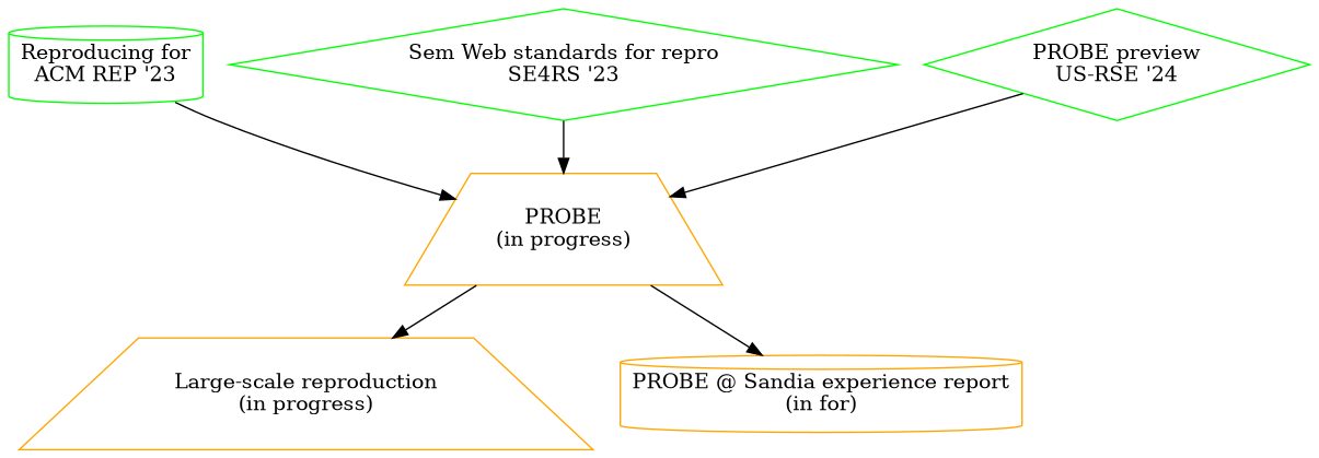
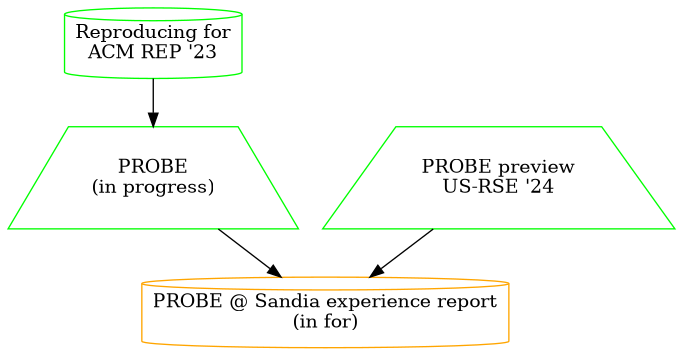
  digraph {
    node [color=green shape=cylinder]
    n1 [label="Reproducing for\nACM REP '23"]
-   n2 [color=orange label="PROBE\n(in progress)" shape=trapezium]
-   n3 [color=orange label="Large-scale reproduction\n(in progress)" shape=trapezium]
+   n2 [label="PROBE\n(in progress)" shape=trapezium]
    n4 [color=orange label="PROBE @ Sandia experience report\n(in for)"]
-   n5 [label="Sem Web standards for repro\nSE4RS '23" shape=diamond]
-   n6 [label="PROBE preview\nUS-RSE '24" shape=diamond]
+   n6 [label="PROBE preview\nUS-RSE '24" shape=trapezium]
    n1 -> n2
-   n2 -> n3
    n2 -> n4
-   n5 -> n2
-   n6 -> n2
+   n6 -> n4
  }
